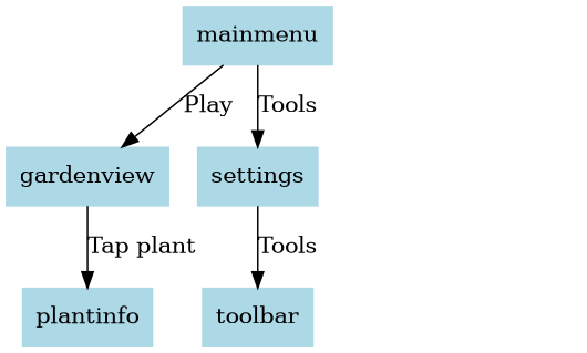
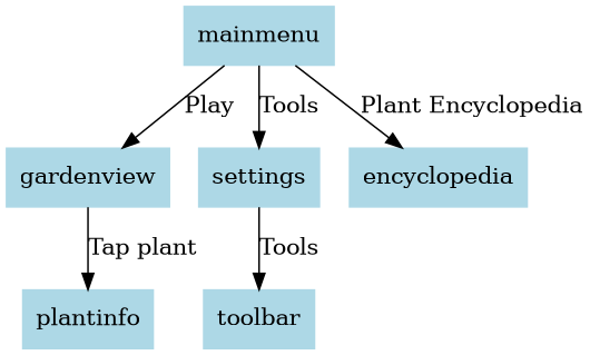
  digraph {
    rankdir=TB
    node [color=lightblue shape=box style=filled]
    mainmenu
    gardenview
    settings
+   encyclopedia
    plantinfo
    toolbar
    mainmenu -> gardenview [label=Play]
    mainmenu -> settings [label=Tools]
+   mainmenu -> encyclopedia [label="Plant Encyclopedia"]
    gardenview -> plantinfo [label="Tap plant"]
    settings -> toolbar [label=Tools]
  }
